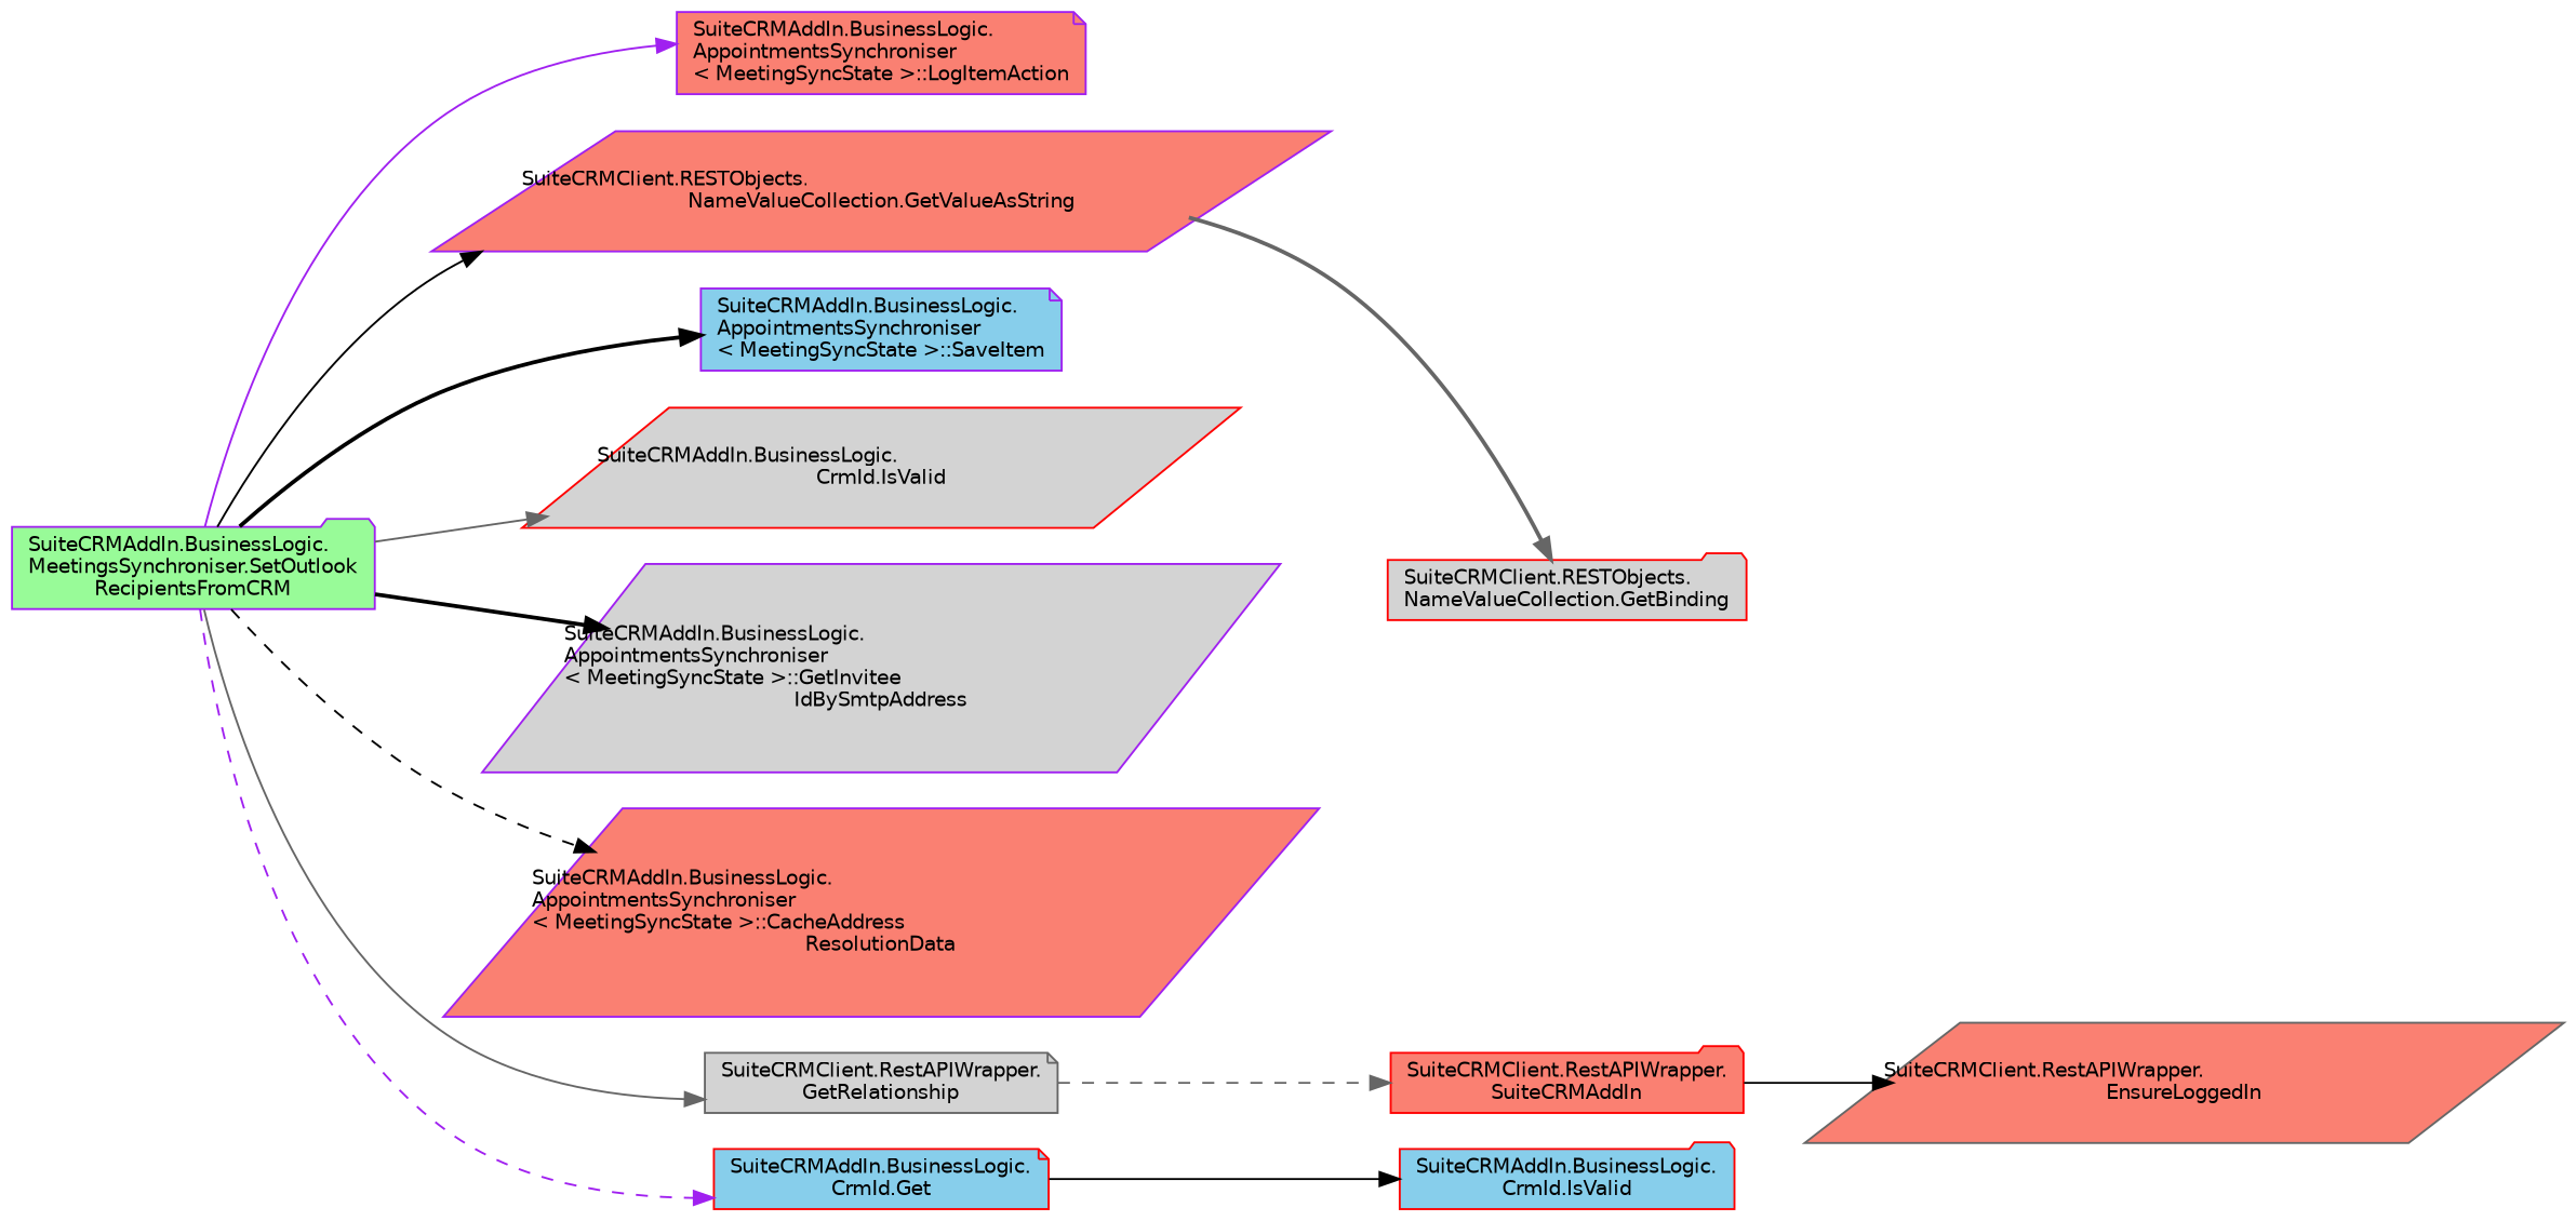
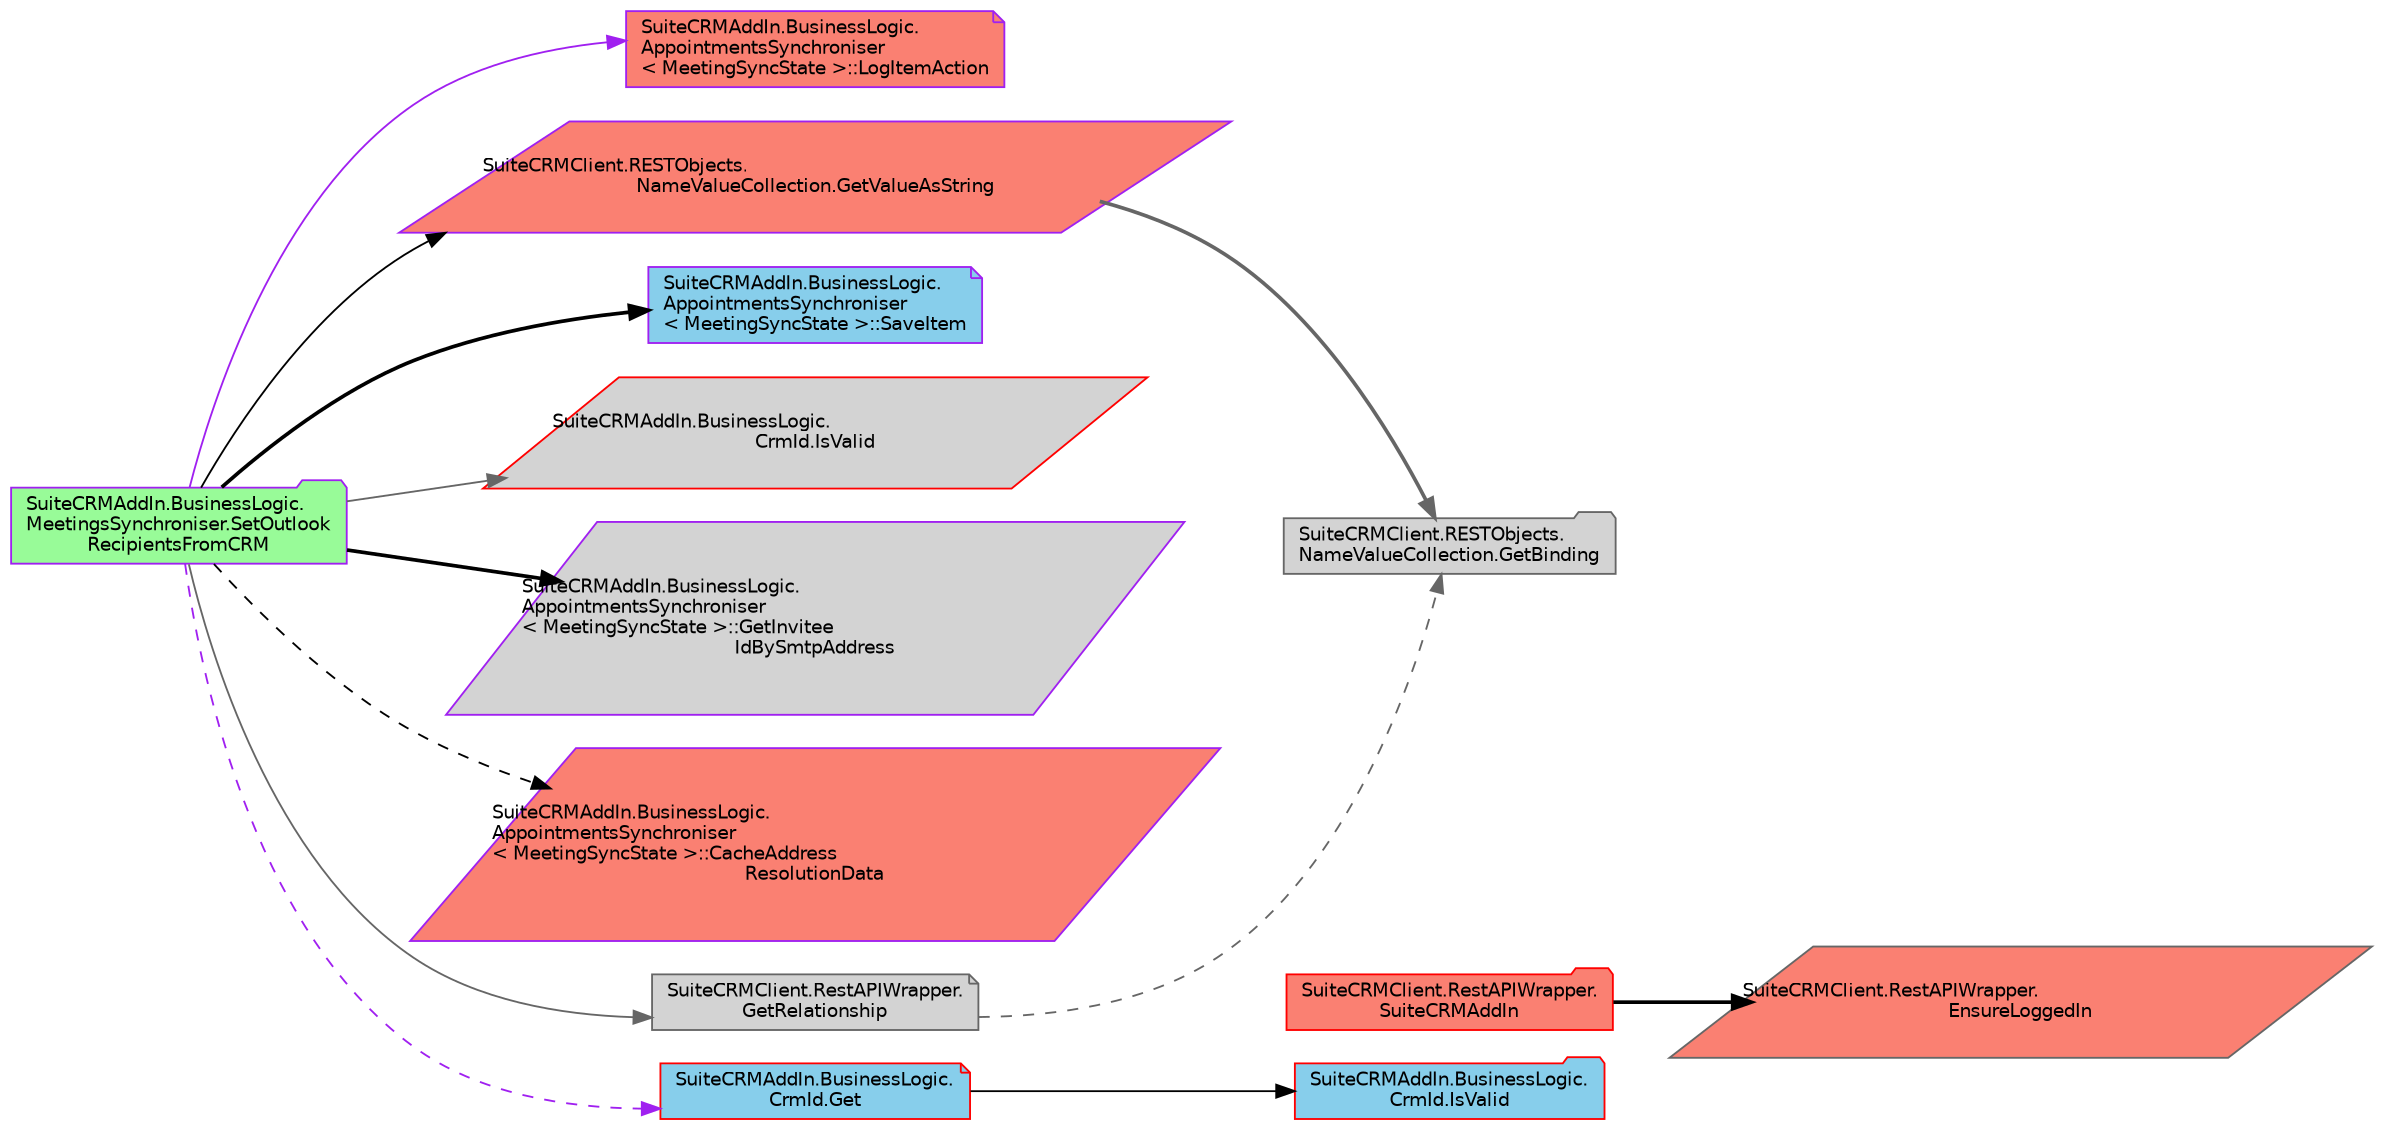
  digraph {
    rankdir=LR
    node [color=purple fillcolor=salmon fontname=Helvetica fontsize=10 shape=parallelogram style=filled]
    edge [color=black fontname=Helvetica fontsize=10 labelfontname=Helvetica labelfontsize=10 style=solid]
    n1 [fillcolor=palegreen fontcolor=black height=0.2 label="SuiteCRMAddIn.BusinessLogic.\lMeetingsSynchroniser.SetOutlook\lRecipientsFromCRM" shape=folder width=0.4]
    n2 [height=0.2 label="SuiteCRMAddIn.BusinessLogic.\lAppointmentsSynchroniser\l\< MeetingSyncState \>::LogItemAction" shape=note width=0.4]
    n3 [height=0.2 label="SuiteCRMClient.RESTObjects.\lNameValueCollection.GetValueAsString" width=0.4]
    n4 [fillcolor=skyblue height=0.2 label="SuiteCRMAddIn.BusinessLogic.\lAppointmentsSynchroniser\l\< MeetingSyncState \>::SaveItem" shape=note width=0.4]
    n5 [color=red fillcolor=lightgrey height=0.2 label="SuiteCRMAddIn.BusinessLogic.\lCrmId.IsValid" width=0.4]
    n6 [fillcolor=lightgrey height=0.2 label="SuiteCRMAddIn.BusinessLogic.\lAppointmentsSynchroniser\l\< MeetingSyncState \>::GetInvitee\lIdBySmtpAddress" width=0.4]
    n7 [height=0.2 label="SuiteCRMAddIn.BusinessLogic.\lAppointmentsSynchroniser\l\< MeetingSyncState \>::CacheAddress\lResolutionData" width=0.4]
    n8 [color=red fillcolor=skyblue height=0.2 label="SuiteCRMAddIn.BusinessLogic.\lCrmId.Get" shape=note width=0.4]
    n9 [color=gray40 fillcolor=lightgrey height=0.2 label="SuiteCRMClient.RestAPIWrapper.\lGetRelationship" shape=note width=0.4]
-   n10 [color=red fillcolor=lightgrey height=0.2 label="SuiteCRMClient.RESTObjects.\lNameValueCollection.GetBinding" shape=folder width=0.4]
+   n10 [color=gray40 fillcolor=lightgrey height=0.2 label="SuiteCRMClient.RESTObjects.\lNameValueCollection.GetBinding" shape=folder width=0.4]
    n11 [color=red fillcolor=skyblue height=0.2 label="SuiteCRMAddIn.BusinessLogic.\lCrmId.IsValid" shape=folder width=0.4]
    n12 [color=red height=0.2 label="SuiteCRMClient.RestAPIWrapper.\lSuiteCRMAddIn" shape=folder width=0.4]
    n13 [color=gray40 height=0.2 label="SuiteCRMClient.RestAPIWrapper.\lEnsureLoggedIn" width=0.4]
    n1 -> n2 [color=purple]
    n1 -> n3
    n1 -> n4 [style=bold]
    n1 -> n5 [color=gray40]
    n1 -> n6 [style=bold]
    n1 -> n7 [style=dashed]
    n1 -> n8 [color=purple style=dashed]
    n1 -> n9 [color=gray40]
    n3 -> n10 [color=gray40 style=bold]
    n8 -> n11
-   n9 -> n12 [color=gray40 style=dashed]
-   n12 -> n13
+   n9 -> n10 [color=gray40 style=dashed]
+   n12 -> n13 [style=bold]
  }
